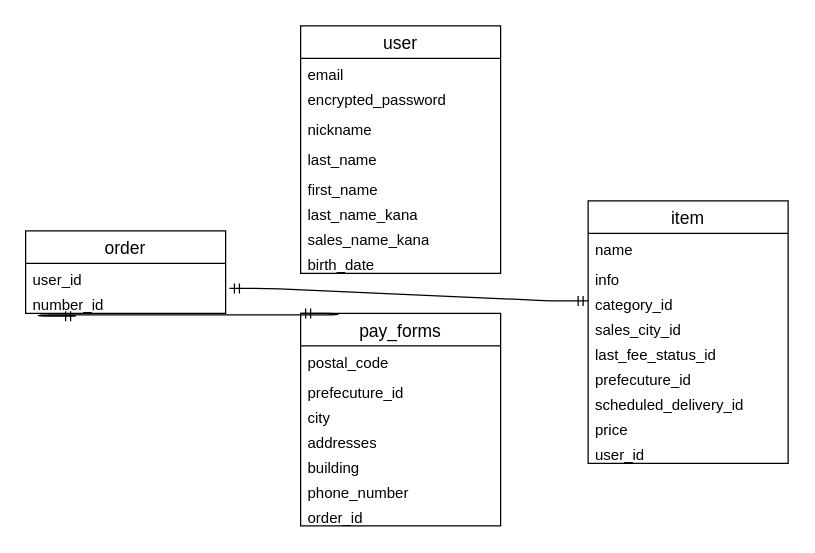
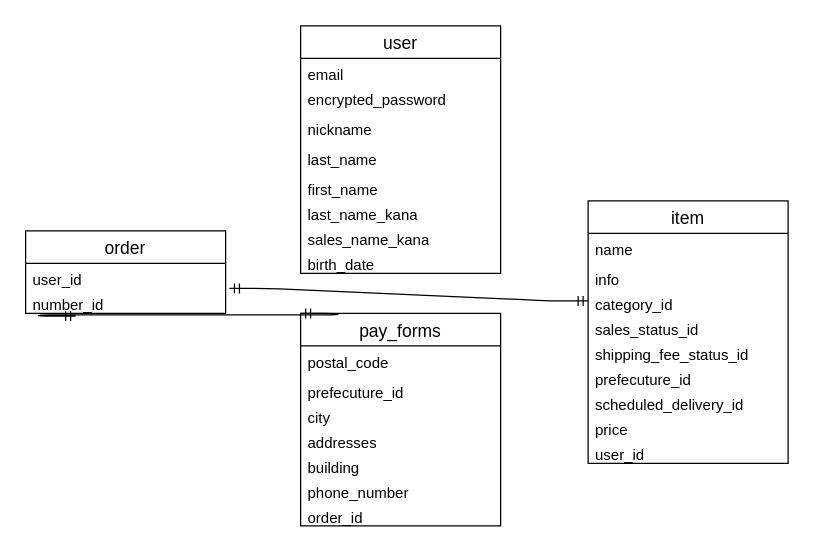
  <mxCell id="0" />
  <mxCell id="1" parent="0" />
  <mxCell id="2" value="user" style="swimlane;fontStyle=0;childLayout=stackLayout;horizontal=1;startSize=26;horizontalStack=0;resizeParent=1;resizeParentMax=0;resizeLast=0;collapsible=1;marginBottom=0;align=center;fontSize=14;" parent="1" vertex="1"><mxGeometry x="240" width="160" height="198" as="geometry" y="20" /></mxCell>
  <mxCell id="3" value="&lt;font style=&quot;font-size: 12px;&quot;&gt;email&lt;/font&gt;" style="text;strokeColor=none;fillColor=none;spacingLeft=4;spacingRight=4;overflow=hidden;rotatable=0;points=[[0,0.5],[1,0.5]];portConstraint=eastwest;fontSize=12;whiteSpace=wrap;html=1;" parent="2" vertex="1"><mxGeometry y="26" width="160" height="20" as="geometry" /></mxCell>
  <mxCell id="4" value="encrypted_password" style="text;strokeColor=none;fillColor=none;spacingLeft=4;spacingRight=4;overflow=hidden;rotatable=0;points=[[0,0.5],[1,0.5]];portConstraint=eastwest;fontSize=12;whiteSpace=wrap;html=1;" parent="2" vertex="1"><mxGeometry y="46" width="160" height="24" as="geometry" /></mxCell>
  <mxCell id="5" value="nickname" style="text;strokeColor=none;fillColor=none;spacingLeft=4;spacingRight=4;overflow=hidden;rotatable=0;points=[[0,0.5],[1,0.5]];portConstraint=eastwest;fontSize=12;whiteSpace=wrap;html=1;" parent="2" vertex="1"><mxGeometry y="70" width="160" height="24" as="geometry" /></mxCell>
  <mxCell id="6" value="last_name" style="text;strokeColor=none;fillColor=none;spacingLeft=4;spacingRight=4;overflow=hidden;rotatable=0;points=[[0,0.5],[1,0.5]];portConstraint=eastwest;fontSize=12;whiteSpace=wrap;html=1;" vertex="1" parent="2"><mxGeometry y="94" width="160" height="24" as="geometry" /></mxCell>
  <mxCell id="7" value="first_name" style="text;strokeColor=none;fillColor=none;spacingLeft=4;spacingRight=4;overflow=hidden;rotatable=0;points=[[0,0.5],[1,0.5]];portConstraint=eastwest;fontSize=12;whiteSpace=wrap;html=1;" vertex="1" parent="2"><mxGeometry y="118" width="160" height="20" as="geometry" /></mxCell>
  <mxCell id="8" value="last_name_kana" style="text;strokeColor=none;fillColor=none;spacingLeft=4;spacingRight=4;overflow=hidden;rotatable=0;points=[[0,0.5],[1,0.5]];portConstraint=eastwest;fontSize=12;whiteSpace=wrap;html=1;" vertex="1" parent="2"><mxGeometry y="138" width="160" height="20" as="geometry" /></mxCell>
  <mxCell id="9" value="sales_name_kana" style="text;strokeColor=none;fillColor=none;spacingLeft=4;spacingRight=4;overflow=hidden;rotatable=0;points=[[0,0.5],[1,0.5]];portConstraint=eastwest;fontSize=12;whiteSpace=wrap;html=1;" vertex="1" parent="2"><mxGeometry y="158" width="160" height="20" as="geometry" /></mxCell>
  <mxCell id="10" value="birth_date" style="text;strokeColor=none;fillColor=none;spacingLeft=4;spacingRight=4;overflow=hidden;rotatable=0;points=[[0,0.5],[1,0.5]];portConstraint=eastwest;fontSize=12;whiteSpace=wrap;html=1;" vertex="1" parent="2"><mxGeometry y="178" width="160" height="20" as="geometry" /></mxCell>
  <mxCell id="11" value="item" style="swimlane;fontStyle=0;childLayout=stackLayout;horizontal=1;startSize=26;horizontalStack=0;resizeParent=1;resizeParentMax=0;resizeLast=0;collapsible=1;marginBottom=0;align=center;fontSize=14;" parent="1" vertex="1"><mxGeometry x="470" y="160" width="160" height="210" as="geometry" /></mxCell>
  <mxCell id="12" value="name" style="text;strokeColor=none;fillColor=none;spacingLeft=4;spacingRight=4;overflow=hidden;rotatable=0;points=[[0,0.5],[1,0.5]];portConstraint=eastwest;fontSize=12;whiteSpace=wrap;html=1;" parent="11" vertex="1"><mxGeometry y="26" width="160" height="24" as="geometry" /></mxCell>
  <mxCell id="13" value="info" style="text;strokeColor=none;fillColor=none;spacingLeft=4;spacingRight=4;overflow=hidden;rotatable=0;points=[[0,0.5],[1,0.5]];portConstraint=eastwest;fontSize=12;whiteSpace=wrap;html=1;" parent="11" vertex="1"><mxGeometry y="50" width="160" height="20" as="geometry" /></mxCell>
  <mxCell id="14" value="category_id" style="text;strokeColor=none;fillColor=none;spacingLeft=4;spacingRight=4;overflow=hidden;rotatable=0;points=[[0,0.5],[1,0.5]];portConstraint=eastwest;fontSize=12;whiteSpace=wrap;html=1;" parent="11" vertex="1"><mxGeometry y="70" width="160" height="20" as="geometry" /></mxCell>
- <mxCell id="15" value="sales_city_id" style="text;strokeColor=none;fillColor=none;spacingLeft=4;spacingRight=4;overflow=hidden;rotatable=0;points=[[0,0.5],[1,0.5]];portConstraint=eastwest;fontSize=12;whiteSpace=wrap;html=1;" vertex="1" parent="11"><mxGeometry y="90" width="160" height="20" as="geometry" /></mxCell>
- <mxCell id="16" value="last_fee_status_id" style="text;strokeColor=none;fillColor=none;spacingLeft=4;spacingRight=4;overflow=hidden;rotatable=0;points=[[0,0.5],[1,0.5]];portConstraint=eastwest;fontSize=12;whiteSpace=wrap;html=1;" vertex="1" parent="11"><mxGeometry y="110" width="160" height="20" as="geometry" /></mxCell>
+ <mxCell id="15" value="sales_status_id" style="text;strokeColor=none;fillColor=none;spacingLeft=4;spacingRight=4;overflow=hidden;rotatable=0;points=[[0,0.5],[1,0.5]];portConstraint=eastwest;fontSize=12;whiteSpace=wrap;html=1;" vertex="1" parent="11"><mxGeometry y="90" width="160" height="20" as="geometry" /></mxCell>
+ <mxCell id="16" value="shipping_fee_status_id" style="text;strokeColor=none;fillColor=none;spacingLeft=4;spacingRight=4;overflow=hidden;rotatable=0;points=[[0,0.5],[1,0.5]];portConstraint=eastwest;fontSize=12;whiteSpace=wrap;html=1;" vertex="1" parent="11"><mxGeometry y="110" width="160" height="20" as="geometry" /></mxCell>
  <mxCell id="17" value="prefecuture_id" style="text;strokeColor=none;fillColor=none;spacingLeft=4;spacingRight=4;overflow=hidden;rotatable=0;points=[[0,0.5],[1,0.5]];portConstraint=eastwest;fontSize=12;whiteSpace=wrap;html=1;" vertex="1" parent="11"><mxGeometry y="130" width="160" height="20" as="geometry" /></mxCell>
  <mxCell id="18" value="scheduled_delivery_id" style="text;strokeColor=none;fillColor=none;spacingLeft=4;spacingRight=4;overflow=hidden;rotatable=0;points=[[0,0.5],[1,0.5]];portConstraint=eastwest;fontSize=12;whiteSpace=wrap;html=1;" vertex="1" parent="11"><mxGeometry y="150" width="160" height="20" as="geometry" /></mxCell>
  <mxCell id="19" value="price" style="text;strokeColor=none;fillColor=none;spacingLeft=4;spacingRight=4;overflow=hidden;rotatable=0;points=[[0,0.5],[1,0.5]];portConstraint=eastwest;fontSize=12;whiteSpace=wrap;html=1;" vertex="1" parent="11"><mxGeometry y="170" width="160" height="20" as="geometry" /></mxCell>
  <mxCell id="20" value="user_id" style="text;strokeColor=none;fillColor=none;spacingLeft=4;spacingRight=4;overflow=hidden;rotatable=0;points=[[0,0.5],[1,0.5]];portConstraint=eastwest;fontSize=12;whiteSpace=wrap;html=1;" vertex="1" parent="11"><mxGeometry y="190" width="160" height="20" as="geometry" /></mxCell>
  <mxCell id="21" value="order" style="swimlane;fontStyle=0;childLayout=stackLayout;horizontal=1;startSize=26;horizontalStack=0;resizeParent=1;resizeParentMax=0;resizeLast=0;collapsible=1;marginBottom=0;align=center;fontSize=14;" parent="1" vertex="1"><mxGeometry x="20" y="184" width="160" height="66" as="geometry" /></mxCell>
  <mxCell id="22" value="user_id" style="text;strokeColor=none;fillColor=none;spacingLeft=4;spacingRight=4;overflow=hidden;rotatable=0;points=[[0,0.5],[1,0.5]];portConstraint=eastwest;fontSize=12;whiteSpace=wrap;html=1;" parent="21" vertex="1"><mxGeometry y="26" width="160" height="20" as="geometry" /></mxCell>
  <mxCell id="23" value="number_id" style="text;strokeColor=none;fillColor=none;spacingLeft=4;spacingRight=4;overflow=hidden;rotatable=0;points=[[0,0.5],[1,0.5]];portConstraint=eastwest;fontSize=12;whiteSpace=wrap;html=1;" vertex="1" parent="21"><mxGeometry y="46" width="160" height="20" as="geometry" /></mxCell>
  <mxCell id="24" value="pay_forms" style="swimlane;fontStyle=0;childLayout=stackLayout;horizontal=1;startSize=26;horizontalStack=0;resizeParent=1;resizeParentMax=0;resizeLast=0;collapsible=1;marginBottom=0;align=center;fontSize=14;" parent="1" vertex="1"><mxGeometry x="240" y="250" width="160" height="170" as="geometry" /></mxCell>
  <mxCell id="25" value="postal_code" style="text;strokeColor=none;fillColor=none;spacingLeft=4;spacingRight=4;overflow=hidden;rotatable=0;points=[[0,0.5],[1,0.5]];portConstraint=eastwest;fontSize=12;whiteSpace=wrap;html=1;" parent="24" vertex="1"><mxGeometry y="26" width="160" height="24" as="geometry" /></mxCell>
  <mxCell id="26" value="prefecuture_id" style="text;strokeColor=none;fillColor=none;spacingLeft=4;spacingRight=4;overflow=hidden;rotatable=0;points=[[0,0.5],[1,0.5]];portConstraint=eastwest;fontSize=12;whiteSpace=wrap;html=1;" parent="24" vertex="1"><mxGeometry y="50" width="160" height="20" as="geometry" /></mxCell>
  <mxCell id="27" value="city" style="text;strokeColor=none;fillColor=none;spacingLeft=4;spacingRight=4;overflow=hidden;rotatable=0;points=[[0,0.5],[1,0.5]];portConstraint=eastwest;fontSize=12;whiteSpace=wrap;html=1;" parent="24" vertex="1"><mxGeometry y="70" width="160" height="20" as="geometry" /></mxCell>
  <mxCell id="28" value="addresses" style="text;strokeColor=none;fillColor=none;spacingLeft=4;spacingRight=4;overflow=hidden;rotatable=0;points=[[0,0.5],[1,0.5]];portConstraint=eastwest;fontSize=12;whiteSpace=wrap;html=1;" vertex="1" parent="24"><mxGeometry y="90" width="160" height="20" as="geometry" /></mxCell>
  <mxCell id="29" value="building" style="text;strokeColor=none;fillColor=none;spacingLeft=4;spacingRight=4;overflow=hidden;rotatable=0;points=[[0,0.5],[1,0.5]];portConstraint=eastwest;fontSize=12;whiteSpace=wrap;html=1;" vertex="1" parent="24"><mxGeometry y="110" width="160" height="20" as="geometry" /></mxCell>
  <mxCell id="30" value="phone_number" style="text;strokeColor=none;fillColor=none;spacingLeft=4;spacingRight=4;overflow=hidden;rotatable=0;points=[[0,0.5],[1,0.5]];portConstraint=eastwest;fontSize=12;whiteSpace=wrap;html=1;" vertex="1" parent="24"><mxGeometry y="130" width="160" height="20" as="geometry" /></mxCell>
  <mxCell id="31" value="order_id" style="text;strokeColor=none;fillColor=none;spacingLeft=4;spacingRight=4;overflow=hidden;rotatable=0;points=[[0,0.5],[1,0.5]];portConstraint=eastwest;fontSize=12;whiteSpace=wrap;html=1;" vertex="1" parent="24"><mxGeometry y="150" width="160" height="20" as="geometry" /></mxCell>
  <mxCell id="32" value="" style="edgeStyle=entityRelationEdgeStyle;fontSize=12;html=1;endArrow=ERmandOne;startArrow=ERmandOne;entryX=0;entryY=0.5;entryDx=0;entryDy=0;exitX=1.019;exitY=0;exitDx=0;exitDy=0;exitPerimeter=0;" parent="1" target="14" edge="1"><mxGeometry width="100" height="100" relative="1" as="geometry"><mxPoint x="183.04" y="230" as="sourcePoint" /><mxPoint x="310" y="190" as="targetPoint" /></mxGeometry></mxCell>
  <mxCell id="33" value="" style="edgeStyle=entityRelationEdgeStyle;fontSize=12;html=1;endArrow=ERmandOne;startArrow=ERmandOne;entryX=0.521;entryY=1.111;entryDx=0;entryDy=0;exitX=0;exitY=0;exitDx=0;exitDy=0;entryPerimeter=0;" parent="1" source="24" edge="1"><mxGeometry width="100" height="100" relative="1" as="geometry"><mxPoint x="246.64" y="400" as="sourcePoint" /><mxPoint x="60" y="252.22" as="targetPoint" /><Array as="points"><mxPoint x="106.64" y="380" /><mxPoint x="206.64" y="360" /><mxPoint x="110" y="400" /></Array></mxGeometry></mxCell>
